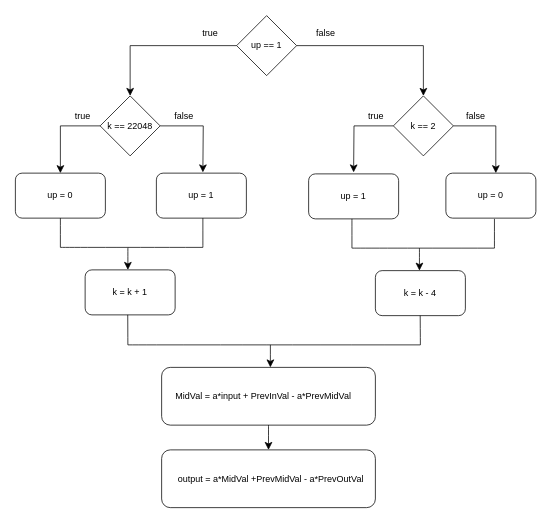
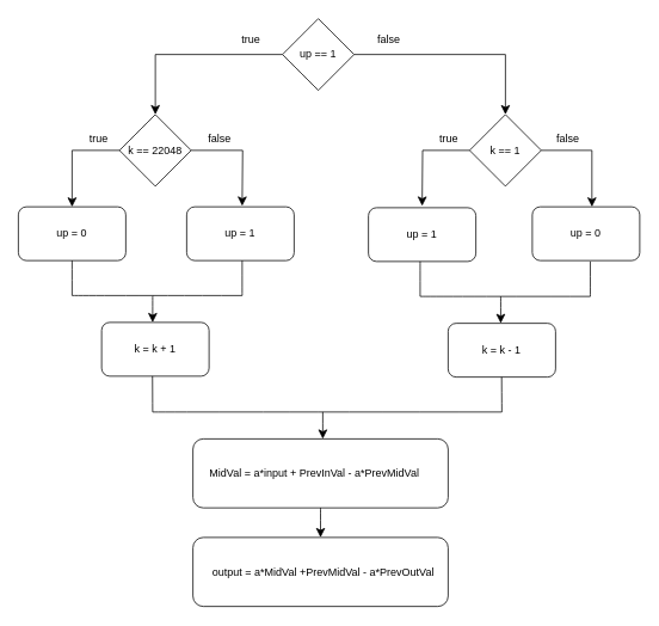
  <mxCell id="0" />
  <mxCell id="1" parent="0" />
  <mxCell id="2" value="up == 1" style="rhombus;whiteSpace=wrap;html=1;" parent="1" vertex="1"><mxGeometry x="315" y="20" width="80" height="80" as="geometry" /></mxCell>
  <mxCell id="3" value="k == 22048" style="rhombus;whiteSpace=wrap;html=1;" parent="1" vertex="1"><mxGeometry x="133" y="127" width="80" height="80" as="geometry" /></mxCell>
  <mxCell id="4" value="up = 0" style="rounded=1;whiteSpace=wrap;html=1;" parent="1" vertex="1"><mxGeometry x="20" y="230" width="120" height="60" as="geometry" /></mxCell>
  <mxCell id="5" value="up = 1" style="rounded=1;whiteSpace=wrap;html=1;" parent="1" vertex="1"><mxGeometry x="208" y="230" width="120" height="60" as="geometry" /></mxCell>
  <mxCell id="6" value="k = k + 1" style="rounded=1;whiteSpace=wrap;html=1;" parent="1" vertex="1"><mxGeometry x="113" y="359" width="120" height="60" as="geometry" /></mxCell>
- <mxCell id="7" value="k == 2" style="rhombus;whiteSpace=wrap;html=1;" parent="1" vertex="1"><mxGeometry x="524" y="127" width="80" height="80" as="geometry" /></mxCell>
+ <mxCell id="7" value="k == 1" style="rhombus;whiteSpace=wrap;html=1;" parent="1" vertex="1"><mxGeometry x="524" y="127" width="80" height="80" as="geometry" /></mxCell>
  <mxCell id="8" value="up = 1" style="rounded=1;whiteSpace=wrap;html=1;" parent="1" vertex="1"><mxGeometry x="411" y="231" width="120" height="60" as="geometry" /></mxCell>
  <mxCell id="9" value="up = 0" style="rounded=1;whiteSpace=wrap;html=1;" parent="1" vertex="1"><mxGeometry x="594" y="230" width="120" height="60" as="geometry" /></mxCell>
- <mxCell id="10" value="k = k - 4" style="rounded=1;whiteSpace=wrap;html=1;" parent="1" vertex="1"><mxGeometry x="500" y="360" width="120" height="60" as="geometry" /></mxCell>
+ <mxCell id="10" value="k = k - 1" style="rounded=1;whiteSpace=wrap;html=1;" parent="1" vertex="1"><mxGeometry x="500" y="360" width="120" height="60" as="geometry" /></mxCell>
  <mxCell id="11" value="MidVal = a*input + PrevInVal - a*PrevMidVal&lt;span style=&quot;background-color: initial;&quot;&gt;&amp;nbsp; &amp;nbsp;&amp;nbsp;&lt;/span&gt;" style="rounded=1;whiteSpace=wrap;html=1;" parent="1" vertex="1"><mxGeometry x="215" y="489" width="285" height="77" as="geometry" /></mxCell>
  <mxCell id="12" value="" style="endArrow=classic;html=1;rounded=0;fontSize=12;startSize=8;endSize=8;exitX=0;exitY=0.5;exitDx=0;exitDy=0;entryX=0.5;entryY=0;entryDx=0;entryDy=0;edgeStyle=orthogonalEdgeStyle;" parent="1" source="3" target="4" edge="1"><mxGeometry width="50" height="50" relative="1" as="geometry"><mxPoint x="240" y="369" as="sourcePoint" /><mxPoint x="290" y="319" as="targetPoint" /></mxGeometry></mxCell>
  <mxCell id="13" value="" style="endArrow=classic;html=1;rounded=0;fontSize=12;startSize=8;endSize=8;exitX=1;exitY=0.5;exitDx=0;exitDy=0;edgeStyle=orthogonalEdgeStyle;" parent="1" source="3" edge="1"><mxGeometry width="50" height="50" relative="1" as="geometry"><mxPoint x="220" y="167" as="sourcePoint" /><mxPoint x="270" y="229" as="targetPoint" /></mxGeometry></mxCell>
  <mxCell id="14" value="" style="endArrow=classic;html=1;rounded=0;fontSize=12;startSize=8;endSize=8;edgeStyle=orthogonalEdgeStyle;entryX=0.555;entryY=0;entryDx=0;entryDy=0;exitX=1;exitY=0.5;exitDx=0;exitDy=0;entryPerimeter=0;" parent="1" source="7" target="9" edge="1"><mxGeometry width="50" height="50" relative="1" as="geometry"><mxPoint x="608" y="167" as="sourcePoint" /><mxPoint x="653" y="240" as="targetPoint" /></mxGeometry></mxCell>
  <mxCell id="15" value="" style="endArrow=classic;html=1;rounded=0;fontSize=12;startSize=8;endSize=8;exitX=0;exitY=0.5;exitDx=0;exitDy=0;edgeStyle=orthogonalEdgeStyle;" parent="1" source="7" edge="1"><mxGeometry width="50" height="50" relative="1" as="geometry"><mxPoint x="524" y="167" as="sourcePoint" /><mxPoint x="471" y="229" as="targetPoint" /></mxGeometry></mxCell>
  <mxCell id="16" value="" style="endArrow=classic;html=1;rounded=0;fontSize=12;startSize=8;endSize=8;edgeStyle=orthogonalEdgeStyle;entryX=0.5;entryY=0;entryDx=0;entryDy=0;" parent="1" source="2" target="7" edge="1"><mxGeometry width="50" height="50" relative="1" as="geometry"><mxPoint x="510" y="59" as="sourcePoint" /><mxPoint x="559" y="132" as="targetPoint" /></mxGeometry></mxCell>
  <mxCell id="17" value="" style="endArrow=classic;html=1;rounded=0;fontSize=12;startSize=8;endSize=8;exitX=0;exitY=0.5;exitDx=0;exitDy=0;edgeStyle=orthogonalEdgeStyle;entryX=0.5;entryY=0;entryDx=0;entryDy=0;" parent="1" source="2" target="3" edge="1"><mxGeometry width="50" height="50" relative="1" as="geometry"><mxPoint x="233" y="54" as="sourcePoint" /><mxPoint x="180" y="129" as="targetPoint" /></mxGeometry></mxCell>
  <mxCell id="18" value="" style="endArrow=none;html=1;rounded=0;fontSize=12;startSize=8;endSize=8;curved=1;" parent="1" edge="1"><mxGeometry width="50" height="50" relative="1" as="geometry"><mxPoint x="80" y="329" as="sourcePoint" /><mxPoint x="270" y="329" as="targetPoint" /></mxGeometry></mxCell>
  <mxCell id="19" value="" style="endArrow=none;html=1;rounded=0;fontSize=12;startSize=8;endSize=8;curved=1;" parent="1" source="4" edge="1"><mxGeometry width="50" height="50" relative="1" as="geometry"><mxPoint x="550" y="379" as="sourcePoint" /><mxPoint x="80" y="329" as="targetPoint" /></mxGeometry></mxCell>
  <mxCell id="20" value="" style="endArrow=none;html=1;rounded=0;fontSize=12;startSize=8;endSize=8;curved=1;entryX=0.5;entryY=1;entryDx=0;entryDy=0;" parent="1" edge="1"><mxGeometry width="50" height="50" relative="1" as="geometry"><mxPoint x="270" y="329" as="sourcePoint" /><mxPoint x="270" y="290" as="targetPoint" /></mxGeometry></mxCell>
  <mxCell id="21" value="" style="endArrow=classic;html=1;rounded=0;fontSize=12;startSize=8;endSize=8;curved=1;entryX=0.475;entryY=0;entryDx=0;entryDy=0;entryPerimeter=0;" parent="1" target="6" edge="1"><mxGeometry width="50" height="50" relative="1" as="geometry"><mxPoint x="170" y="329" as="sourcePoint" /><mxPoint x="320" y="269" as="targetPoint" /></mxGeometry></mxCell>
  <mxCell id="22" value="" style="endArrow=none;html=1;rounded=0;fontSize=12;startSize=8;endSize=8;curved=1;" parent="1" edge="1"><mxGeometry width="50" height="50" relative="1" as="geometry"><mxPoint x="468.75" y="330" as="sourcePoint" /><mxPoint x="658.75" y="330" as="targetPoint" /></mxGeometry></mxCell>
  <mxCell id="23" value="" style="endArrow=none;html=1;rounded=0;fontSize=12;startSize=8;endSize=8;curved=1;" parent="1" edge="1"><mxGeometry width="50" height="50" relative="1" as="geometry"><mxPoint x="468.75" y="291" as="sourcePoint" /><mxPoint x="468.75" y="330" as="targetPoint" /></mxGeometry></mxCell>
  <mxCell id="24" value="" style="endArrow=none;html=1;rounded=0;fontSize=12;startSize=8;endSize=8;curved=1;entryX=0.5;entryY=1;entryDx=0;entryDy=0;" parent="1" edge="1"><mxGeometry width="50" height="50" relative="1" as="geometry"><mxPoint x="658.75" y="330" as="sourcePoint" /><mxPoint x="658.75" y="291" as="targetPoint" /></mxGeometry></mxCell>
  <mxCell id="25" value="" style="endArrow=classic;html=1;rounded=0;fontSize=12;startSize=8;endSize=8;curved=1;entryX=0.475;entryY=0;entryDx=0;entryDy=0;entryPerimeter=0;" parent="1" edge="1"><mxGeometry width="50" height="50" relative="1" as="geometry"><mxPoint x="558.75" y="330" as="sourcePoint" /><mxPoint x="558.75" y="360" as="targetPoint" /></mxGeometry></mxCell>
  <mxCell id="26" value="" style="endArrow=none;html=1;rounded=0;fontSize=12;startSize=8;endSize=8;curved=1;entryX=0.5;entryY=1;entryDx=0;entryDy=0;" parent="1" edge="1"><mxGeometry width="50" height="50" relative="1" as="geometry"><mxPoint x="560" y="459" as="sourcePoint" /><mxPoint x="559.75" y="420" as="targetPoint" /></mxGeometry></mxCell>
  <mxCell id="27" value="" style="endArrow=classic;html=1;rounded=0;fontSize=12;startSize=8;endSize=8;curved=1;entryX=0.475;entryY=0;entryDx=0;entryDy=0;entryPerimeter=0;" parent="1" edge="1"><mxGeometry width="50" height="50" relative="1" as="geometry"><mxPoint x="360" y="459" as="sourcePoint" /><mxPoint x="360" y="489" as="targetPoint" /></mxGeometry></mxCell>
  <mxCell id="28" value="" style="endArrow=none;html=1;rounded=0;fontSize=12;startSize=8;endSize=8;curved=1;" parent="1" edge="1"><mxGeometry width="50" height="50" relative="1" as="geometry"><mxPoint x="170" y="459" as="sourcePoint" /><mxPoint x="560" y="459" as="targetPoint" /></mxGeometry></mxCell>
  <mxCell id="29" value="" style="endArrow=none;html=1;rounded=0;fontSize=12;startSize=8;endSize=8;curved=1;entryX=0.5;entryY=1;entryDx=0;entryDy=0;" parent="1" edge="1"><mxGeometry width="50" height="50" relative="1" as="geometry"><mxPoint x="170" y="459" as="sourcePoint" /><mxPoint x="169.83" y="419" as="targetPoint" /></mxGeometry></mxCell>
  <mxCell id="30" value="&amp;nbsp;&amp;nbsp;&lt;span style=&quot;background-color: initial;&quot;&gt;output = a*MidVal +PrevMidVal - a*PrevOutVal&lt;/span&gt;" style="rounded=1;whiteSpace=wrap;html=1;" parent="1" vertex="1"><mxGeometry x="215" y="599" width="285" height="77" as="geometry" /></mxCell>
  <mxCell id="31" value="" style="endArrow=classic;html=1;rounded=0;fontSize=12;startSize=8;endSize=8;curved=1;exitX=0.5;exitY=1;exitDx=0;exitDy=0;" parent="1" source="11" target="30" edge="1"><mxGeometry width="50" height="50" relative="1" as="geometry"><mxPoint x="220" y="569" as="sourcePoint" /><mxPoint x="270" y="519" as="targetPoint" /></mxGeometry></mxCell>
  <mxCell id="32" value="true" style="text;html=1;align=center;verticalAlign=middle;whiteSpace=wrap;rounded=0;" vertex="1" parent="1"><mxGeometry x="250" y="29" width="60" height="30" as="geometry" /></mxCell>
  <mxCell id="33" value="true" style="text;html=1;align=center;verticalAlign=middle;whiteSpace=wrap;rounded=0;" vertex="1" parent="1"><mxGeometry x="80" y="139" width="60" height="30" as="geometry" /></mxCell>
  <mxCell id="34" value="false" style="text;html=1;align=center;verticalAlign=middle;whiteSpace=wrap;rounded=0;" vertex="1" parent="1"><mxGeometry x="404" y="29" width="60" height="30" as="geometry" /></mxCell>
  <mxCell id="35" value="false" style="text;html=1;align=center;verticalAlign=middle;whiteSpace=wrap;rounded=0;" vertex="1" parent="1"><mxGeometry x="215" y="139" width="60" height="30" as="geometry" /></mxCell>
  <mxCell id="36" value="false" style="text;html=1;align=center;verticalAlign=middle;whiteSpace=wrap;rounded=0;" vertex="1" parent="1"><mxGeometry x="604" y="139" width="60" height="30" as="geometry" /></mxCell>
  <mxCell id="37" value="true" style="text;html=1;align=center;verticalAlign=middle;whiteSpace=wrap;rounded=0;" vertex="1" parent="1"><mxGeometry x="471" y="139" width="60" height="30" as="geometry" /></mxCell>
